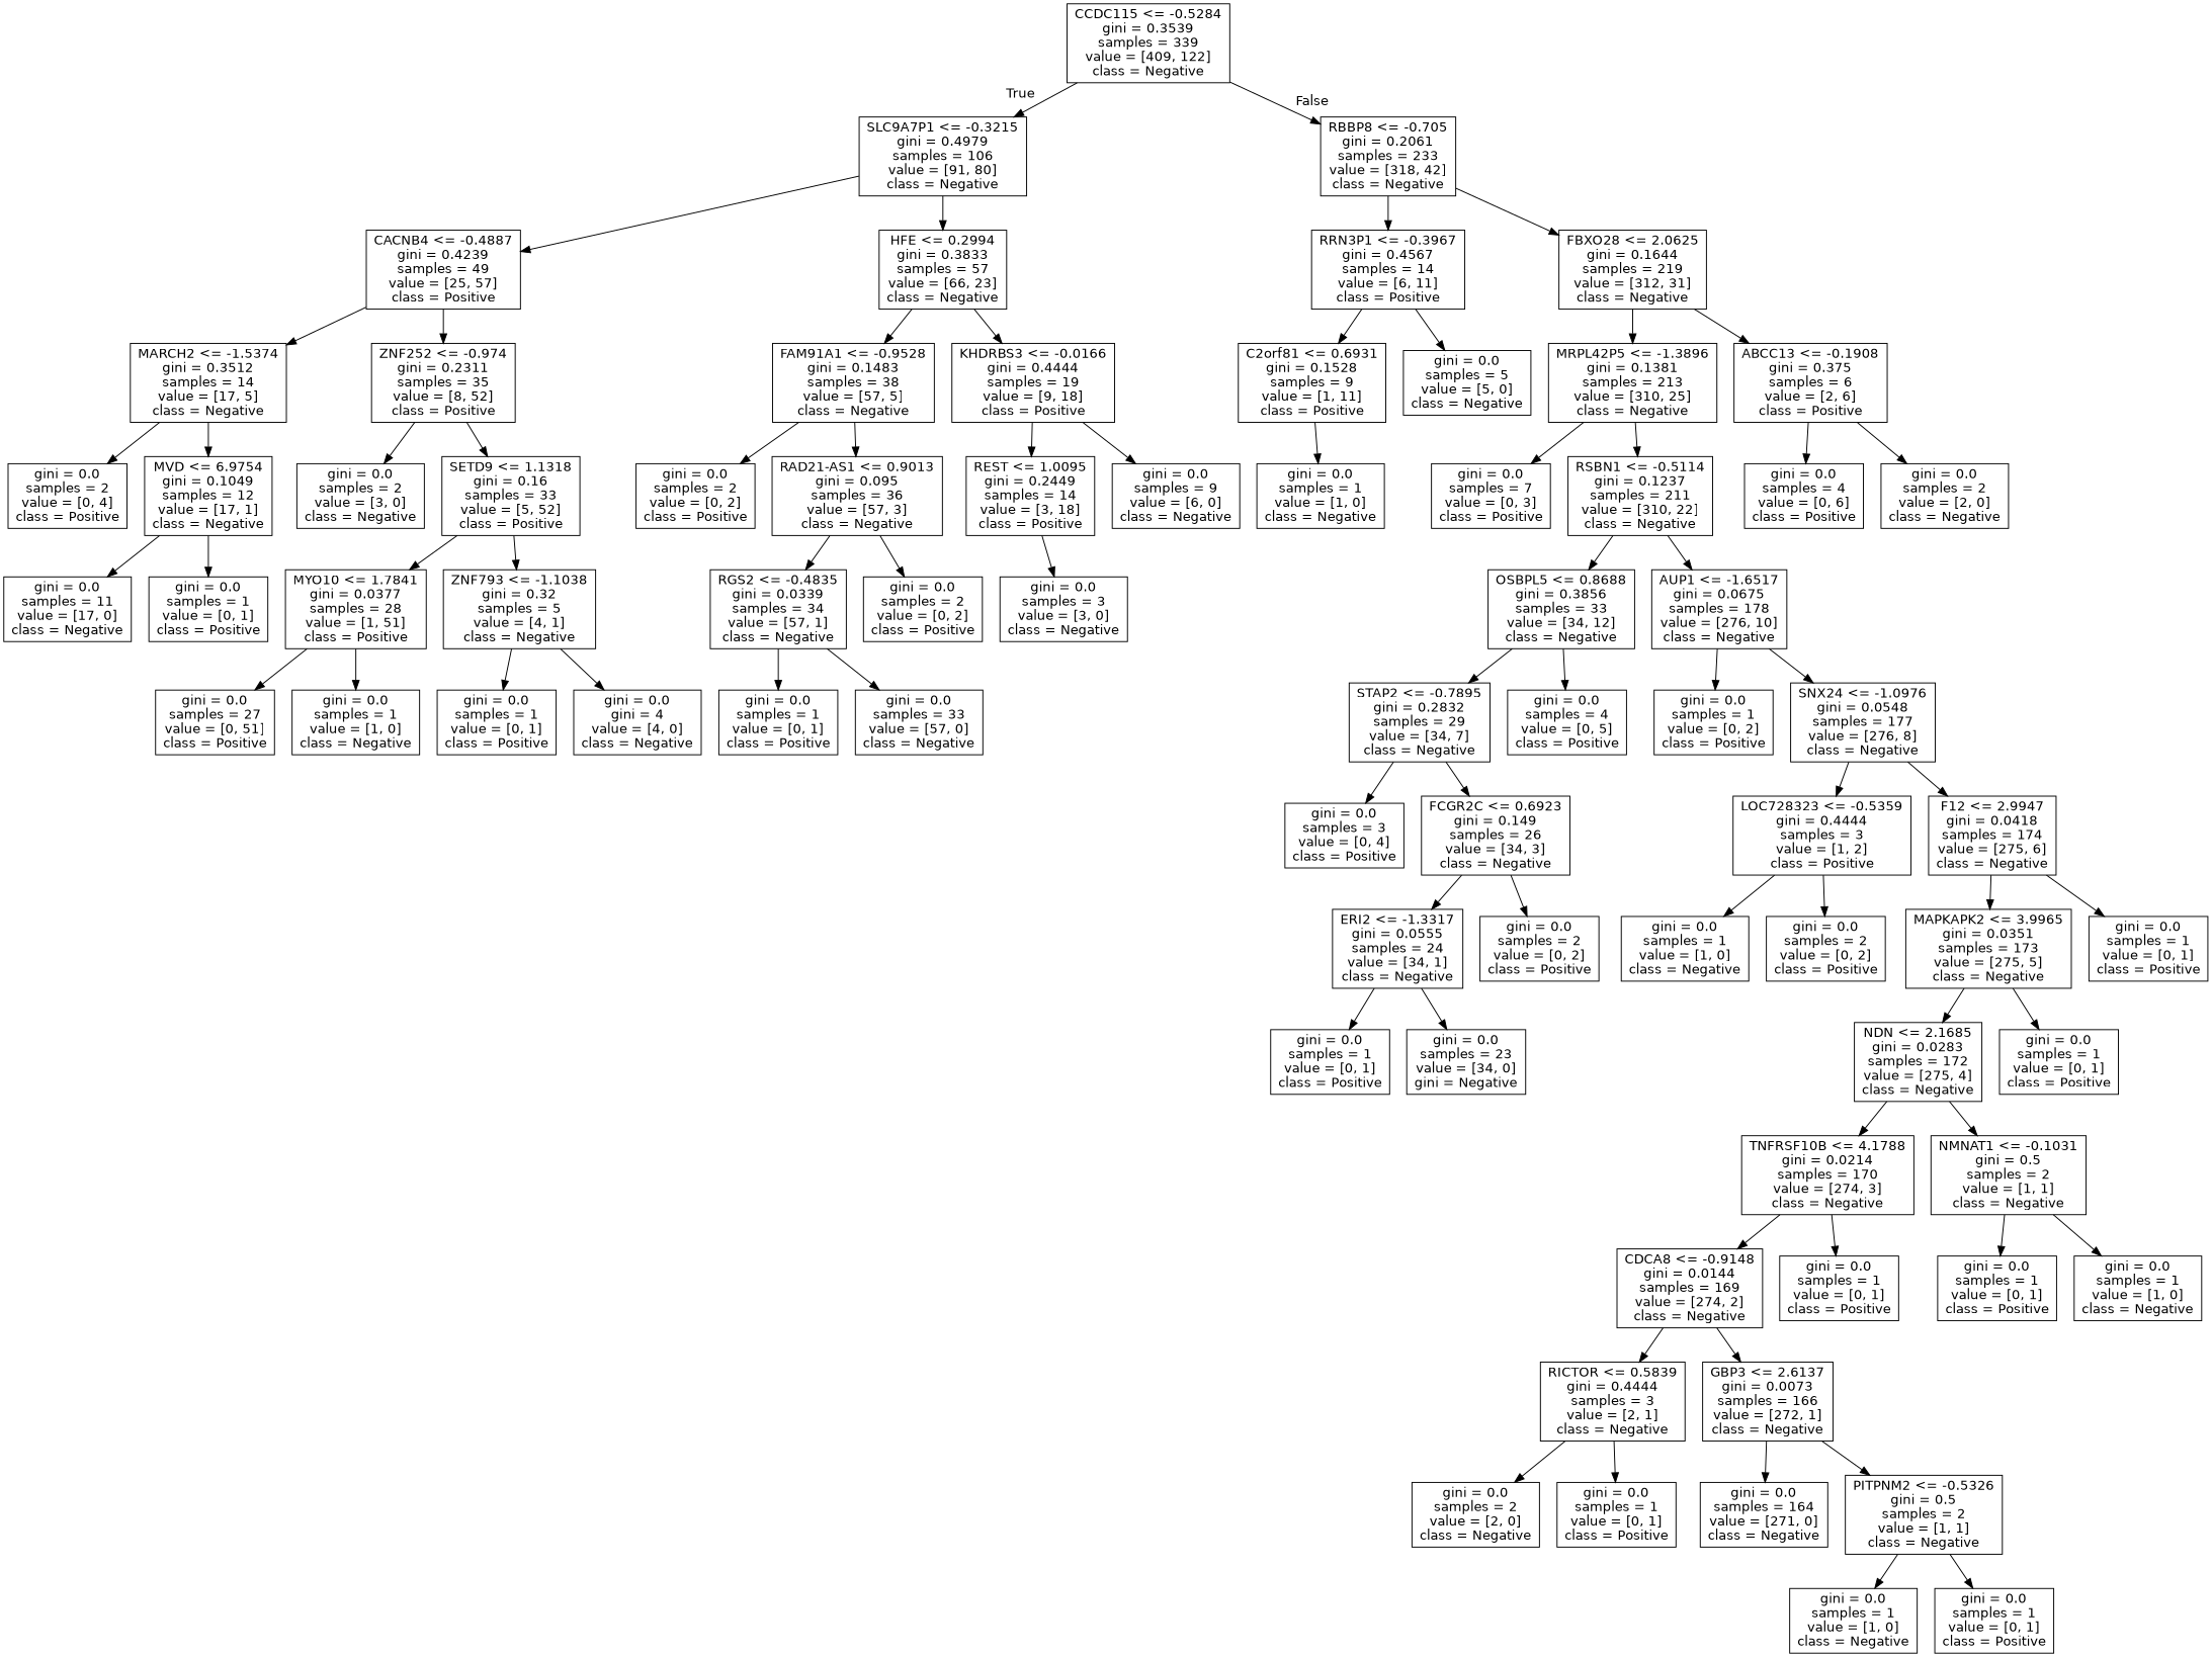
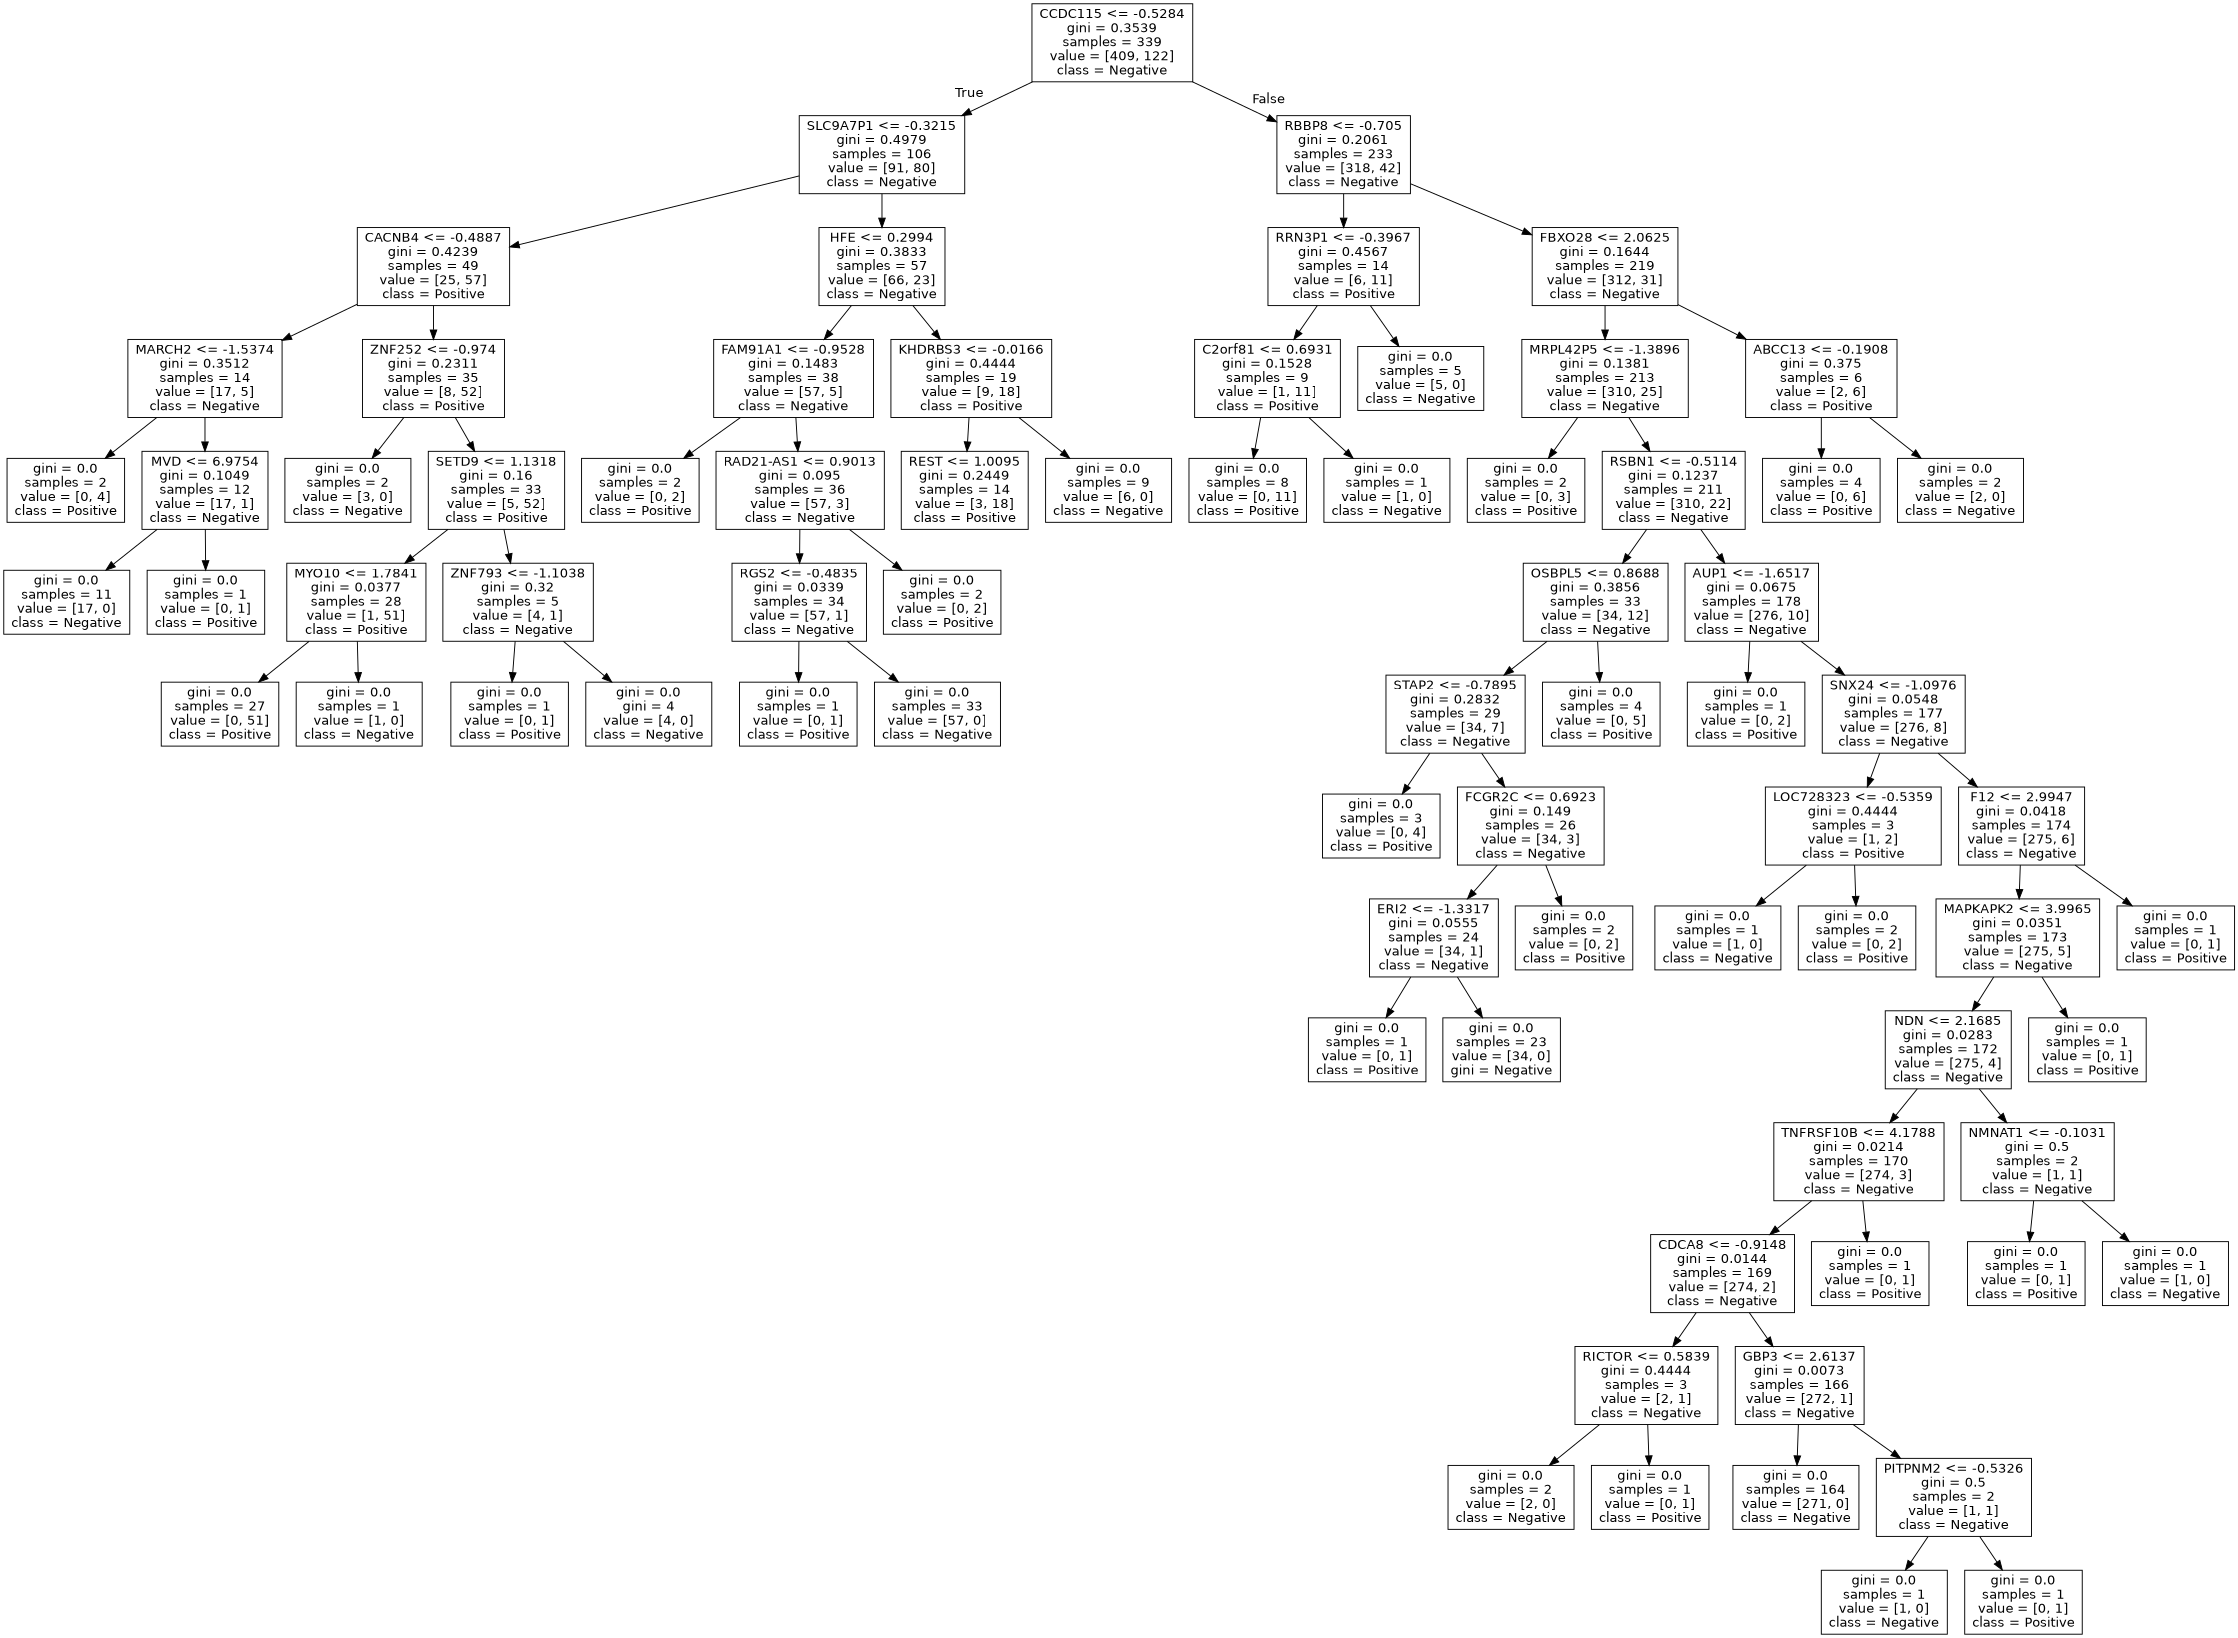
  digraph {
    fontname="DejaVu Sans"
    node [fontname="DejaVu Sans" shape=box]
    edge [fontname="DejaVu Sans"]
    n1 [label="CCDC115 <= -0.5284\ngini = 0.3539\nsamples = 339\nvalue = [409, 122]\nclass = Negative"]
    n2 [label="SLC9A7P1 <= -0.3215\ngini = 0.4979\nsamples = 106\nvalue = [91, 80]\nclass = Negative"]
    n3 [label="RBBP8 <= -0.705\ngini = 0.2061\nsamples = 233\nvalue = [318, 42]\nclass = Negative"]
    n4 [label="CACNB4 <= -0.4887\ngini = 0.4239\nsamples = 49\nvalue = [25, 57]\nclass = Positive"]
    n5 [label="HFE <= 0.2994\ngini = 0.3833\nsamples = 57\nvalue = [66, 23]\nclass = Negative"]
    n6 [label="RRN3P1 <= -0.3967\ngini = 0.4567\nsamples = 14\nvalue = [6, 11]\nclass = Positive"]
    n7 [label="FBXO28 <= 2.0625\ngini = 0.1644\nsamples = 219\nvalue = [312, 31]\nclass = Negative"]
    n8 [label="MARCH2 <= -1.5374\ngini = 0.3512\nsamples = 14\nvalue = [17, 5]\nclass = Negative"]
    n9 [label="ZNF252 <= -0.974\ngini = 0.2311\nsamples = 35\nvalue = [8, 52]\nclass = Positive"]
    n10 [label="FAM91A1 <= -0.9528\ngini = 0.1483\nsamples = 38\nvalue = [57, 5]\nclass = Negative"]
    n11 [label="KHDRBS3 <= -0.0166\ngini = 0.4444\nsamples = 19\nvalue = [9, 18]\nclass = Positive"]
    n12 [label="gini = 0.0\nsamples = 2\nvalue = [0, 4]\nclass = Positive"]
    n13 [label="MVD <= 6.9754\ngini = 0.1049\nsamples = 12\nvalue = [17, 1]\nclass = Negative"]
    n14 [label="gini = 0.0\nsamples = 2\nvalue = [3, 0]\nclass = Negative"]
    n15 [label="SETD9 <= 1.1318\ngini = 0.16\nsamples = 33\nvalue = [5, 52]\nclass = Positive"]
    n16 [label="gini = 0.0\nsamples = 11\nvalue = [17, 0]\nclass = Negative"]
    n17 [label="gini = 0.0\nsamples = 1\nvalue = [0, 1]\nclass = Positive"]
    n18 [label="MYO10 <= 1.7841\ngini = 0.0377\nsamples = 28\nvalue = [1, 51]\nclass = Positive"]
    n19 [label="ZNF793 <= -1.1038\ngini = 0.32\nsamples = 5\nvalue = [4, 1]\nclass = Negative"]
    n20 [label="gini = 0.0\nsamples = 27\nvalue = [0, 51]\nclass = Positive"]
    n21 [label="gini = 0.0\nsamples = 1\nvalue = [1, 0]\nclass = Negative"]
    n22 [label="gini = 0.0\nsamples = 1\nvalue = [0, 1]\nclass = Positive"]
    n23 [label="gini = 0.0\ngini = 4\nvalue = [4, 0]\nclass = Negative"]
    n24 [label="gini = 0.0\nsamples = 2\nvalue = [0, 2]\nclass = Positive"]
    n25 [label="RAD21-AS1 <= 0.9013\ngini = 0.095\nsamples = 36\nvalue = [57, 3]\nclass = Negative"]
    n26 [label="REST <= 1.0095\ngini = 0.2449\nsamples = 14\nvalue = [3, 18]\nclass = Positive"]
    n27 [label="gini = 0.0\nsamples = 9\nvalue = [6, 0]\nclass = Negative"]
    n28 [label="RGS2 <= -0.4835\ngini = 0.0339\nsamples = 34\nvalue = [57, 1]\nclass = Negative"]
    n29 [label="gini = 0.0\nsamples = 2\nvalue = [0, 2]\nclass = Positive"]
    n30 [label="gini = 0.0\nsamples = 1\nvalue = [0, 1]\nclass = Positive"]
    n31 [label="gini = 0.0\nsamples = 33\nvalue = [57, 0]\nclass = Negative"]
-   n32 [label="gini = 0.0\nsamples = 3\nvalue = [3, 0]\nclass = Negative"]
    n33 [label="C2orf81 <= 0.6931\ngini = 0.1528\nsamples = 9\nvalue = [1, 11]\nclass = Positive"]
    n34 [label="gini = 0.0\nsamples = 5\nvalue = [5, 0]\nclass = Negative"]
    n35 [label="MRPL42P5 <= -1.3896\ngini = 0.1381\nsamples = 213\nvalue = [310, 25]\nclass = Negative"]
    n36 [label="ABCC13 <= -0.1908\ngini = 0.375\nsamples = 6\nvalue = [2, 6]\nclass = Positive"]
+   n37 [label="gini = 0.0\nsamples = 8\nvalue = [0, 11]\nclass = Positive"]
    n38 [label="gini = 0.0\nsamples = 1\nvalue = [1, 0]\nclass = Negative"]
-   n39 [label="gini = 0.0\nsamples = 7\nvalue = [0, 3]\nclass = Positive"]
+   n39 [label="gini = 0.0\nsamples = 2\nvalue = [0, 3]\nclass = Positive"]
    n40 [label="RSBN1 <= -0.5114\ngini = 0.1237\nsamples = 211\nvalue = [310, 22]\nclass = Negative"]
    n41 [label="gini = 0.0\nsamples = 4\nvalue = [0, 6]\nclass = Positive"]
    n42 [label="gini = 0.0\nsamples = 2\nvalue = [2, 0]\nclass = Negative"]
    n43 [label="OSBPL5 <= 0.8688\ngini = 0.3856\nsamples = 33\nvalue = [34, 12]\nclass = Negative"]
    n44 [label="AUP1 <= -1.6517\ngini = 0.0675\nsamples = 178\nvalue = [276, 10]\nclass = Negative"]
    n45 [label="STAP2 <= -0.7895\ngini = 0.2832\nsamples = 29\nvalue = [34, 7]\nclass = Negative"]
    n46 [label="gini = 0.0\nsamples = 4\nvalue = [0, 5]\nclass = Positive"]
    n47 [label="gini = 0.0\nsamples = 1\nvalue = [0, 2]\nclass = Positive"]
    n48 [label="SNX24 <= -1.0976\ngini = 0.0548\nsamples = 177\nvalue = [276, 8]\nclass = Negative"]
    n49 [label="gini = 0.0\nsamples = 3\nvalue = [0, 4]\nclass = Positive"]
    n50 [label="FCGR2C <= 0.6923\ngini = 0.149\nsamples = 26\nvalue = [34, 3]\nclass = Negative"]
    n51 [label="ERI2 <= -1.3317\ngini = 0.0555\nsamples = 24\nvalue = [34, 1]\nclass = Negative"]
    n52 [label="gini = 0.0\nsamples = 2\nvalue = [0, 2]\nclass = Positive"]
    n53 [label="gini = 0.0\nsamples = 1\nvalue = [0, 1]\nclass = Positive"]
    n54 [label="gini = 0.0\nsamples = 23\nvalue = [34, 0]\ngini = Negative"]
    n55 [label="LOC728323 <= -0.5359\ngini = 0.4444\nsamples = 3\nvalue = [1, 2]\nclass = Positive"]
    n56 [label="F12 <= 2.9947\ngini = 0.0418\nsamples = 174\nvalue = [275, 6]\nclass = Negative"]
    n57 [label="gini = 0.0\nsamples = 1\nvalue = [1, 0]\nclass = Negative"]
    n58 [label="gini = 0.0\nsamples = 2\nvalue = [0, 2]\nclass = Positive"]
    n59 [label="MAPKAPK2 <= 3.9965\ngini = 0.0351\nsamples = 173\nvalue = [275, 5]\nclass = Negative"]
    n60 [label="gini = 0.0\nsamples = 1\nvalue = [0, 1]\nclass = Positive"]
    n61 [label="NDN <= 2.1685\ngini = 0.0283\nsamples = 172\nvalue = [275, 4]\nclass = Negative"]
    n62 [label="gini = 0.0\nsamples = 1\nvalue = [0, 1]\nclass = Positive"]
    n63 [label="TNFRSF10B <= 4.1788\ngini = 0.0214\nsamples = 170\nvalue = [274, 3]\nclass = Negative"]
    n64 [label="NMNAT1 <= -0.1031\ngini = 0.5\nsamples = 2\nvalue = [1, 1]\nclass = Negative"]
    n65 [label="CDCA8 <= -0.9148\ngini = 0.0144\nsamples = 169\nvalue = [274, 2]\nclass = Negative"]
    n66 [label="gini = 0.0\nsamples = 1\nvalue = [0, 1]\nclass = Positive"]
    n67 [label="gini = 0.0\nsamples = 1\nvalue = [0, 1]\nclass = Positive"]
    n68 [label="gini = 0.0\nsamples = 1\nvalue = [1, 0]\nclass = Negative"]
    n69 [label="RICTOR <= 0.5839\ngini = 0.4444\nsamples = 3\nvalue = [2, 1]\nclass = Negative"]
    n70 [label="GBP3 <= 2.6137\ngini = 0.0073\nsamples = 166\nvalue = [272, 1]\nclass = Negative"]
    n71 [label="gini = 0.0\nsamples = 2\nvalue = [2, 0]\nclass = Negative"]
    n72 [label="gini = 0.0\nsamples = 1\nvalue = [0, 1]\nclass = Positive"]
    n73 [label="gini = 0.0\nsamples = 164\nvalue = [271, 0]\nclass = Negative"]
    n74 [label="PITPNM2 <= -0.5326\ngini = 0.5\nsamples = 2\nvalue = [1, 1]\nclass = Negative"]
    n75 [label="gini = 0.0\nsamples = 1\nvalue = [1, 0]\nclass = Negative"]
    n76 [label="gini = 0.0\nsamples = 1\nvalue = [0, 1]\nclass = Positive"]
    n1 -> n2 [headlabel=True labelangle=45 labeldistance=2.5]
    n1 -> n3 [headlabel=False labelangle=-45 labeldistance=2.5]
    n2 -> n4
    n2 -> n5
    n3 -> n6
    n3 -> n7
    n4 -> n8
    n4 -> n9
    n5 -> n10
    n5 -> n11
    n6 -> n33
    n6 -> n34
    n7 -> n35
    n7 -> n36
    n8 -> n12
    n8 -> n13
    n9 -> n14
    n9 -> n15
    n10 -> n24
    n10 -> n25
    n11 -> n26
    n11 -> n27
    n13 -> n16
    n13 -> n17
    n15 -> n18
    n15 -> n19
    n18 -> n20
    n18 -> n21
    n19 -> n22
    n19 -> n23
    n25 -> n28
    n25 -> n29
-   n26 -> n32
    n28 -> n30
    n28 -> n31
+   n33 -> n37
    n33 -> n38
    n35 -> n39
    n35 -> n40
    n36 -> n41
    n36 -> n42
    n40 -> n43
    n40 -> n44
    n43 -> n45
    n43 -> n46
    n44 -> n47
    n44 -> n48
    n45 -> n49
    n45 -> n50
    n48 -> n55
    n48 -> n56
    n50 -> n51
    n50 -> n52
    n51 -> n53
    n51 -> n54
    n55 -> n57
    n55 -> n58
    n56 -> n59
    n56 -> n60
    n59 -> n61
    n59 -> n62
    n61 -> n63
    n61 -> n64
    n63 -> n65
    n63 -> n66
    n64 -> n67
    n64 -> n68
    n65 -> n69
    n65 -> n70
    n69 -> n71
    n69 -> n72
    n70 -> n73
    n70 -> n74
    n74 -> n75
    n74 -> n76
  }
